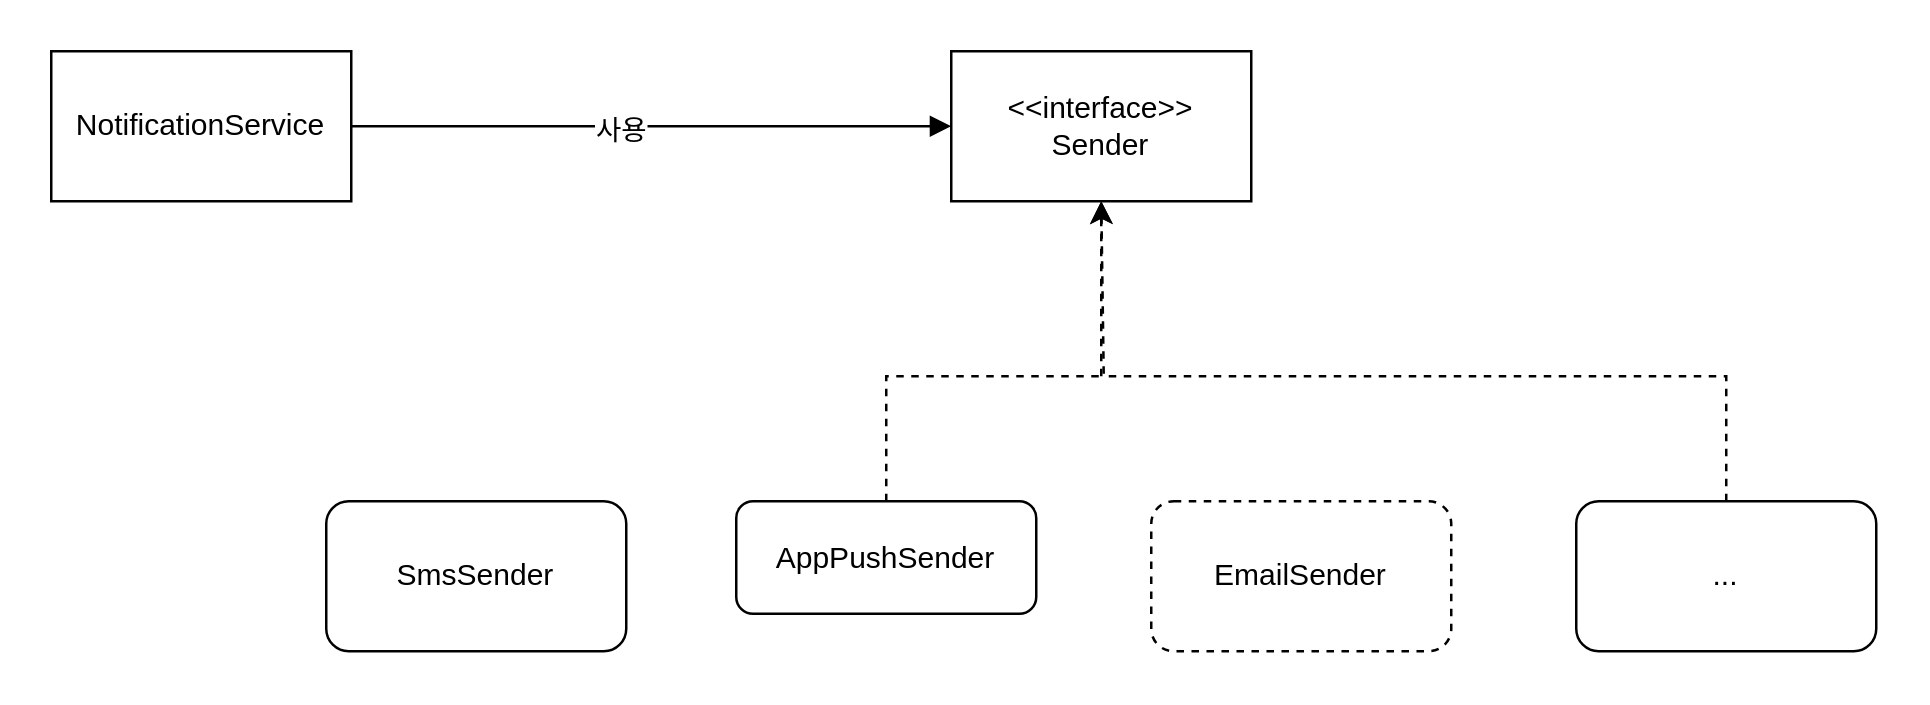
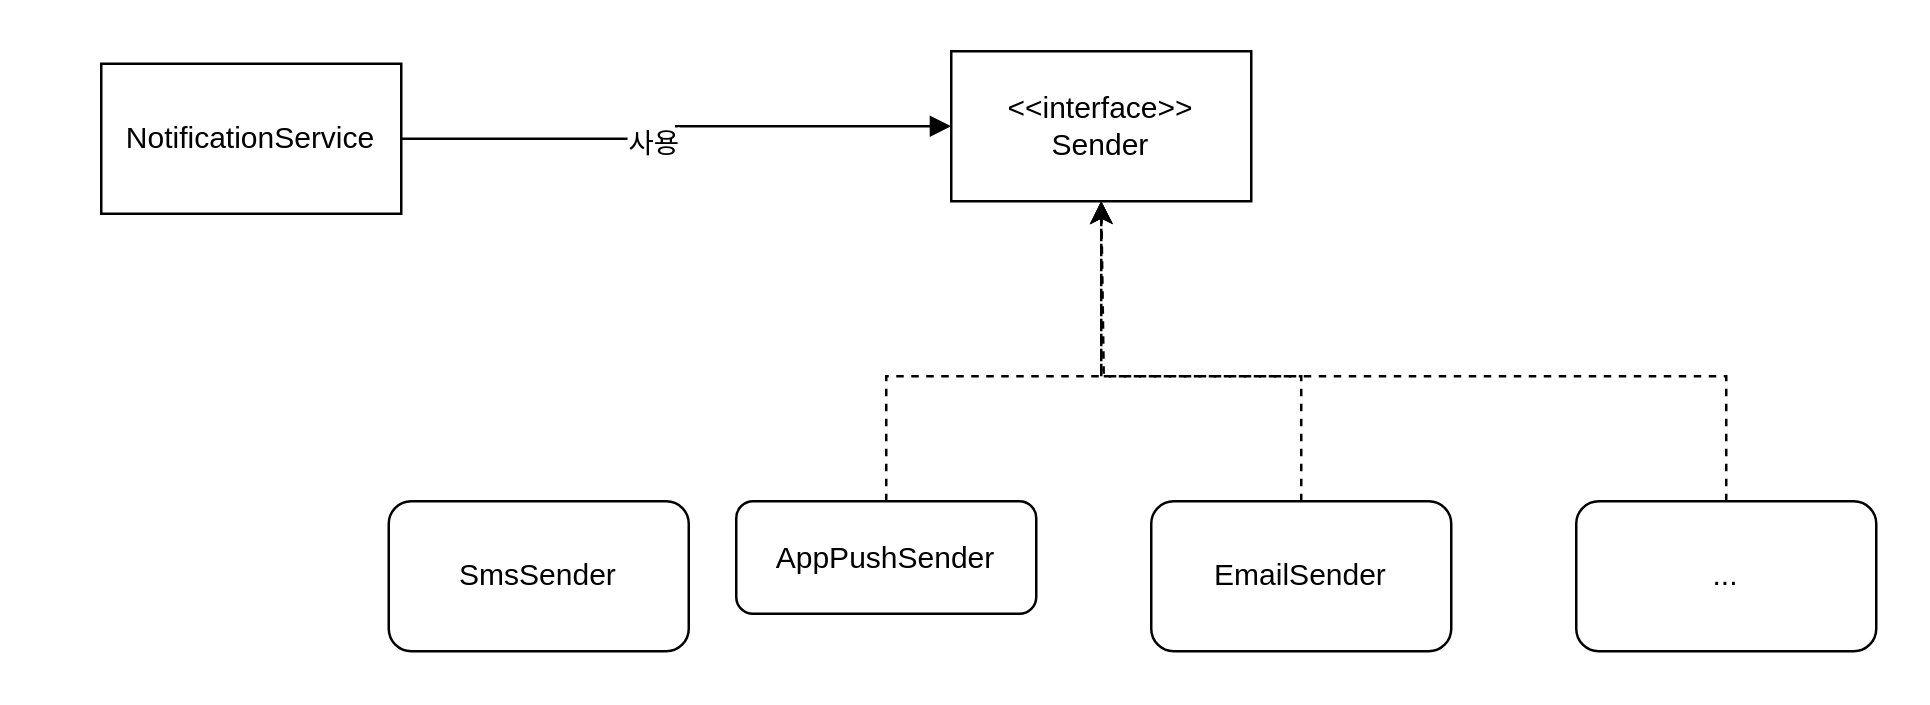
  <mxCell id="0" />
  <mxCell id="1" parent="0" />
  <mxCell id="2" style="edgeStyle=orthogonalEdgeStyle;rounded=0;orthogonalLoop=1;jettySize=auto;html=1;entryX=0;entryY=0.5;entryDx=0;entryDy=0;endArrow=block;endFill=1;" edge="1" parent="1" source="4" target="5"><mxGeometry relative="1" as="geometry" /></mxCell>
  <mxCell id="3" value="사용" style="edgeLabel;html=1;align=center;verticalAlign=middle;resizable=0;points=[];" vertex="1" connectable="0" parent="2"><mxGeometry x="-0.108" relative="1" as="geometry"><mxPoint y="1" as="offset" /></mxGeometry></mxCell>
- <mxCell id="4" value="NotificationService" style="rounded=0;whiteSpace=wrap;html=1;" vertex="1" parent="1"><mxGeometry x="20" y="20" width="120" height="60" as="geometry" /></mxCell>
+ <mxCell id="4" value="NotificationService" style="rounded=0;whiteSpace=wrap;html=1;" vertex="1" parent="1"><mxGeometry x="40" y="25" width="120" height="60" as="geometry" /></mxCell>
  <mxCell id="5" value="&amp;lt;&amp;lt;interface&amp;gt;&amp;gt;&lt;br&gt;Sender" style="rounded=0;whiteSpace=wrap;html=1;" vertex="1" parent="1"><mxGeometry x="380" y="20" width="120" height="60" as="geometry" /></mxCell>
- <mxCell id="6" value="SmsSender" style="rounded=1;whiteSpace=wrap;html=1;" vertex="1" parent="1"><mxGeometry x="130" y="200" width="120" height="60" as="geometry" /></mxCell>
+ <mxCell id="6" value="SmsSender" style="rounded=1;whiteSpace=wrap;html=1;" vertex="1" parent="1"><mxGeometry x="155" y="200" width="120" height="60" as="geometry" /></mxCell>
  <mxCell id="7" style="edgeStyle=orthogonalEdgeStyle;rounded=0;orthogonalLoop=1;jettySize=auto;html=1;dashed=1;" edge="1" parent="1" source="8"><mxGeometry relative="1" as="geometry"><mxPoint x="440" y="80" as="targetPoint" /><Array as="points"><mxPoint x="354" y="150" /><mxPoint x="441" y="150" /></Array></mxGeometry></mxCell>
  <mxCell id="8" value="AppPushSender" style="rounded=1;whiteSpace=wrap;html=1;" vertex="1" parent="1"><mxGeometry x="294" y="200" width="120" height="45" as="geometry" /></mxCell>
- <mxCell id="10" value="EmailSender" style="rounded=1;whiteSpace=wrap;html=1;dashed=1;" vertex="1" parent="1"><mxGeometry x="460" y="200" width="120" height="60" as="geometry" /></mxCell>
+ <mxCell id="9" style="edgeStyle=orthogonalEdgeStyle;rounded=0;orthogonalLoop=1;jettySize=auto;html=1;dashed=1;" edge="1" parent="1" source="10" target="5"><mxGeometry relative="1" as="geometry"><Array as="points"><mxPoint x="520" y="150" /><mxPoint x="440" y="150" /></Array></mxGeometry></mxCell>
+ <mxCell id="10" value="EmailSender" style="rounded=1;whiteSpace=wrap;html=1;" vertex="1" parent="1"><mxGeometry x="460" y="200" width="120" height="60" as="geometry" /></mxCell>
  <mxCell id="11" style="edgeStyle=orthogonalEdgeStyle;rounded=0;orthogonalLoop=1;jettySize=auto;html=1;dashed=1;" edge="1" parent="1" source="12" target="5"><mxGeometry relative="1" as="geometry"><Array as="points"><mxPoint x="690" y="150" /><mxPoint x="440" y="150" /></Array></mxGeometry></mxCell>
  <mxCell id="12" value="..." style="rounded=1;whiteSpace=wrap;html=1;" vertex="1" parent="1"><mxGeometry x="630" y="200" width="120" height="60" as="geometry" /></mxCell>
